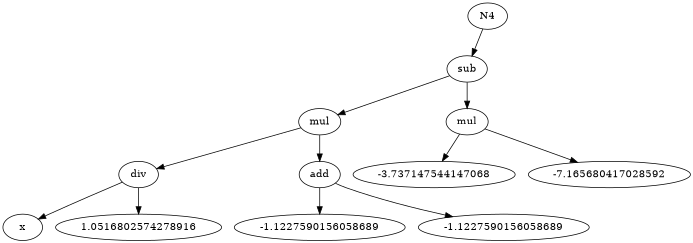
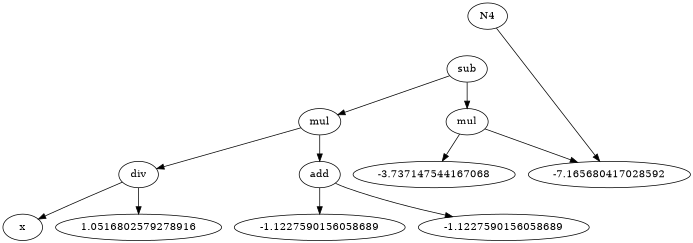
  digraph {
    n1 [label=sub]
    n2 [label=mul]
    n3 [label=mul]
    n4 [label=N4]
    n5 [label=div]
    n6 [label=add]
    n7 [label=-7.165680417028592]
-   n8 [label=-3.737147544147068]
+   n8 [label=-3.737147544167068]
    n9 [label=x]
-   n10 [label=1.0516802574278916]
+   n10 [label=1.0516802579278916]
    n11 [label=-1.1227590156058689]
    n12 [label=-1.1227590156058689]
    n1 -> n2
    n1 -> n3
    n2 -> n5
    n2 -> n6
    n3 -> n7
    n3 -> n8
-   n4 -> n1
+   n4 -> n7
    n5 -> n9
    n5 -> n10
    n6 -> n11
    n6 -> n12
  }
